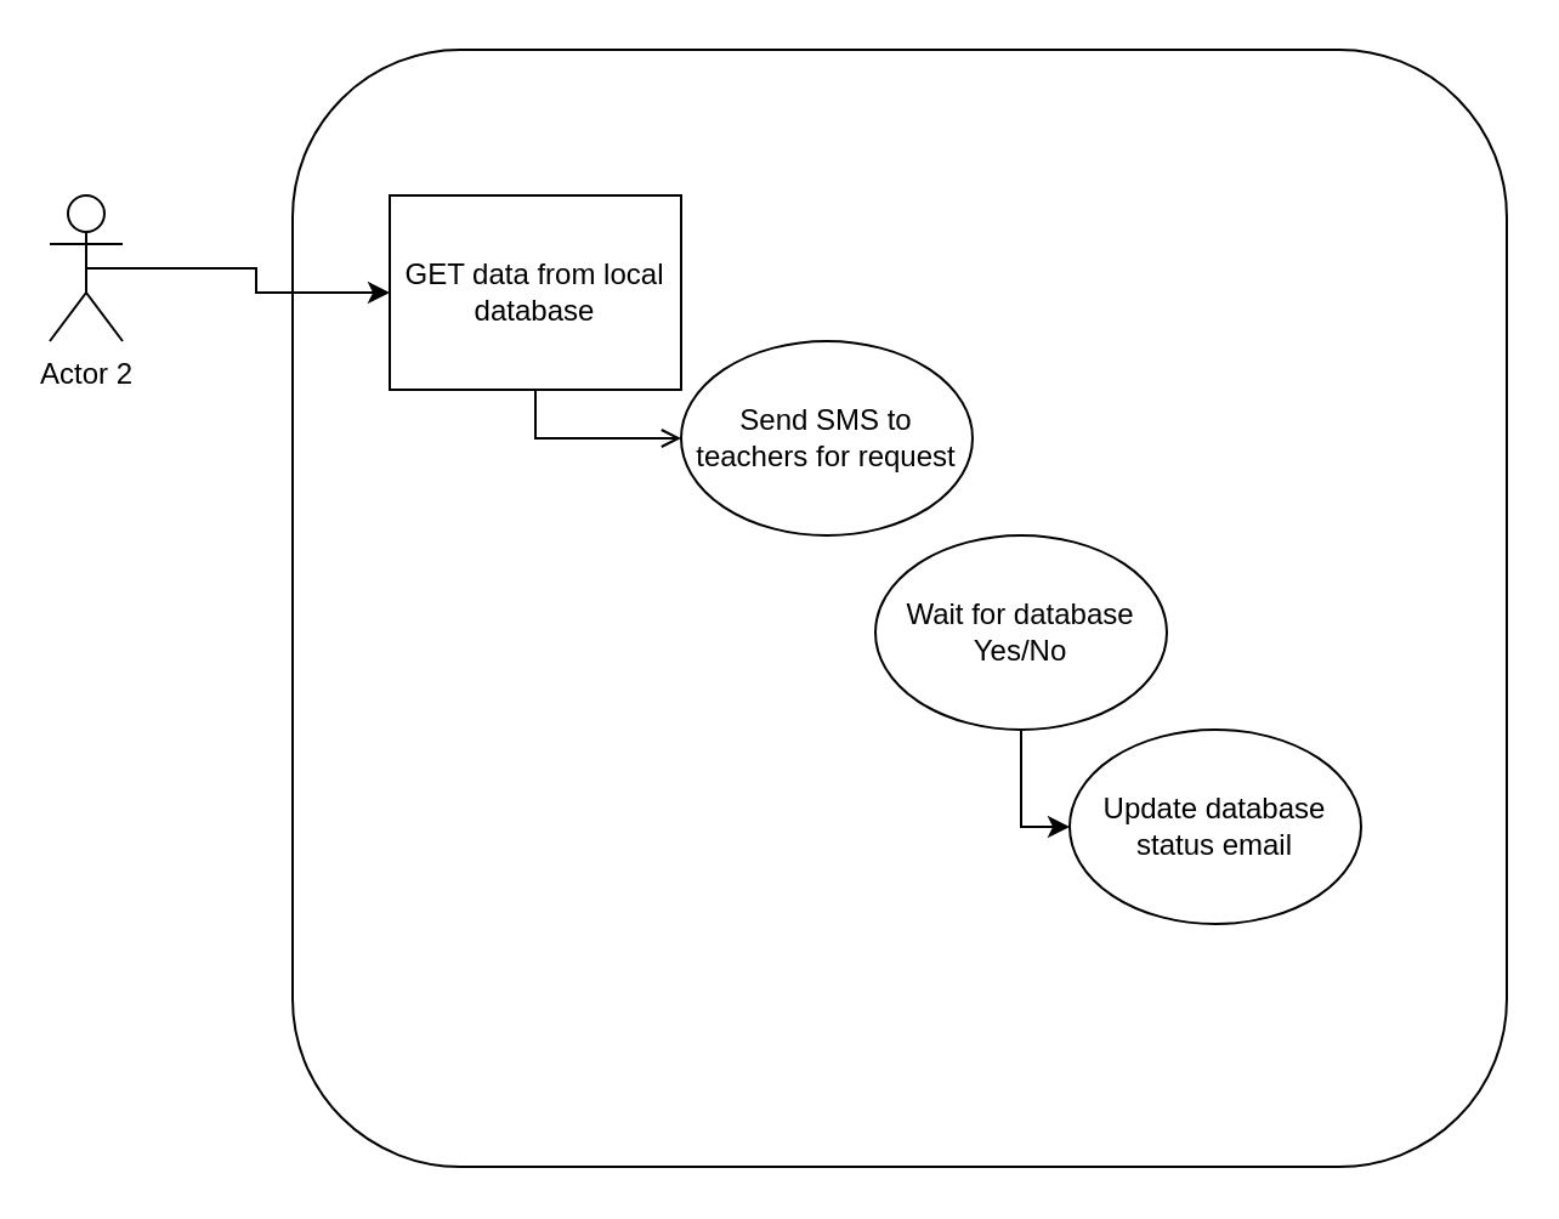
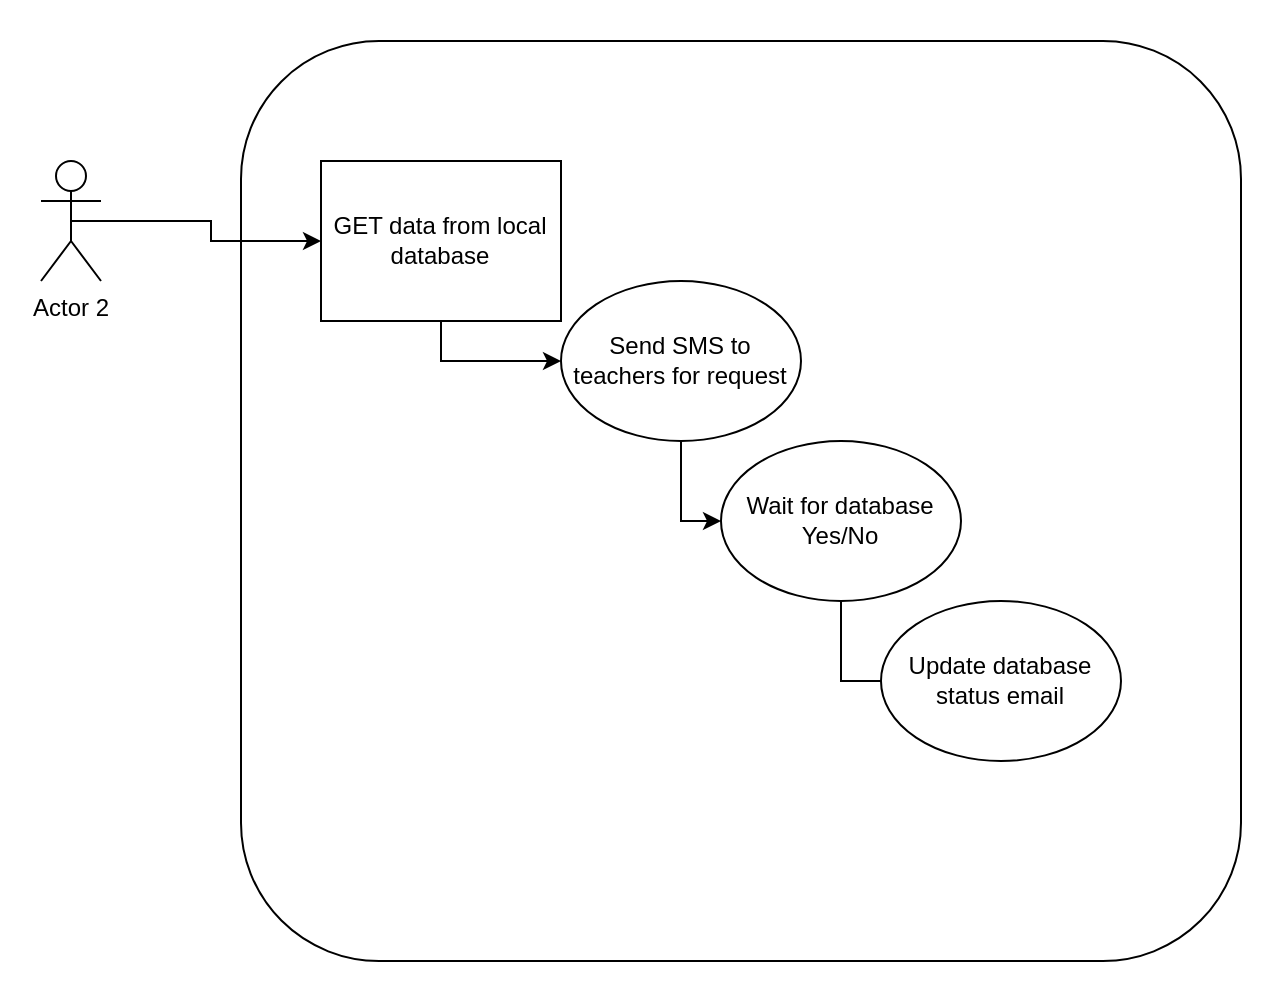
  <mxCell id="0" />
  <mxCell id="1" parent="0" />
  <mxCell id="2" value="" style="rounded=1;whiteSpace=wrap;html=1;" vertex="1" parent="1"><mxGeometry x="120" y="20" width="500" height="460" as="geometry" /></mxCell>
  <mxCell id="3" style="edgeStyle=orthogonalEdgeStyle;rounded=0;orthogonalLoop=1;jettySize=auto;html=1;exitX=0.5;exitY=0.5;exitDx=0;exitDy=0;exitPerimeter=0;" edge="1" parent="1" source="4" target="6"><mxGeometry relative="1" as="geometry" /></mxCell>
  <mxCell id="4" value="Actor 2" style="shape=umlActor;verticalLabelPosition=bottom;labelBackgroundColor=#ffffff;verticalAlign=top;html=1;outlineConnect=0;" vertex="1" parent="1"><mxGeometry x="20" y="80" width="30" height="60" as="geometry" /></mxCell>
- <mxCell id="5" style="edgeStyle=orthogonalEdgeStyle;rounded=0;orthogonalLoop=1;jettySize=auto;html=1;entryX=0;entryY=0.5;entryDx=0;entryDy=0;endArrow=open;" edge="1" parent="1" source="6" target="8"><mxGeometry relative="1" as="geometry" /></mxCell>
+ <mxCell id="5" style="edgeStyle=orthogonalEdgeStyle;rounded=0;orthogonalLoop=1;jettySize=auto;html=1;entryX=0;entryY=0.5;entryDx=0;entryDy=0;" edge="1" parent="1" source="6" target="8"><mxGeometry relative="1" as="geometry" /></mxCell>
  <mxCell id="6" value="GET data from local database" style="whiteSpace=wrap;html=1;rounded=0;" vertex="1" parent="1"><mxGeometry x="160" y="80" width="120" height="80" as="geometry" /></mxCell>
+ <mxCell id="7" style="edgeStyle=orthogonalEdgeStyle;rounded=0;orthogonalLoop=1;jettySize=auto;html=1;entryX=0;entryY=0.5;entryDx=0;entryDy=0;" edge="1" parent="1" source="8" target="10"><mxGeometry relative="1" as="geometry" /></mxCell>
  <mxCell id="8" value="Send SMS to teachers for request" style="ellipse;whiteSpace=wrap;html=1;" vertex="1" parent="1"><mxGeometry x="280" y="140" width="120" height="80" as="geometry" /></mxCell>
- <mxCell id="9" style="edgeStyle=orthogonalEdgeStyle;rounded=0;orthogonalLoop=1;jettySize=auto;html=1;entryX=0;entryY=0.5;entryDx=0;entryDy=0;" edge="1" parent="1" source="10" target="11"><mxGeometry relative="1" as="geometry" /></mxCell>
+ <mxCell id="9" style="edgeStyle=orthogonalEdgeStyle;rounded=0;orthogonalLoop=1;jettySize=auto;html=1;entryX=0;entryY=0.5;entryDx=0;entryDy=0;endArrow=none;" edge="1" parent="1" source="10" target="11"><mxGeometry relative="1" as="geometry" /></mxCell>
  <mxCell id="10" value="Wait for database Yes/No" style="ellipse;whiteSpace=wrap;html=1;" vertex="1" parent="1"><mxGeometry x="360" y="220" width="120" height="80" as="geometry" /></mxCell>
  <mxCell id="11" value="Update database status email" style="ellipse;whiteSpace=wrap;html=1;" vertex="1" parent="1"><mxGeometry x="440" y="300" width="120" height="80" as="geometry" /></mxCell>
